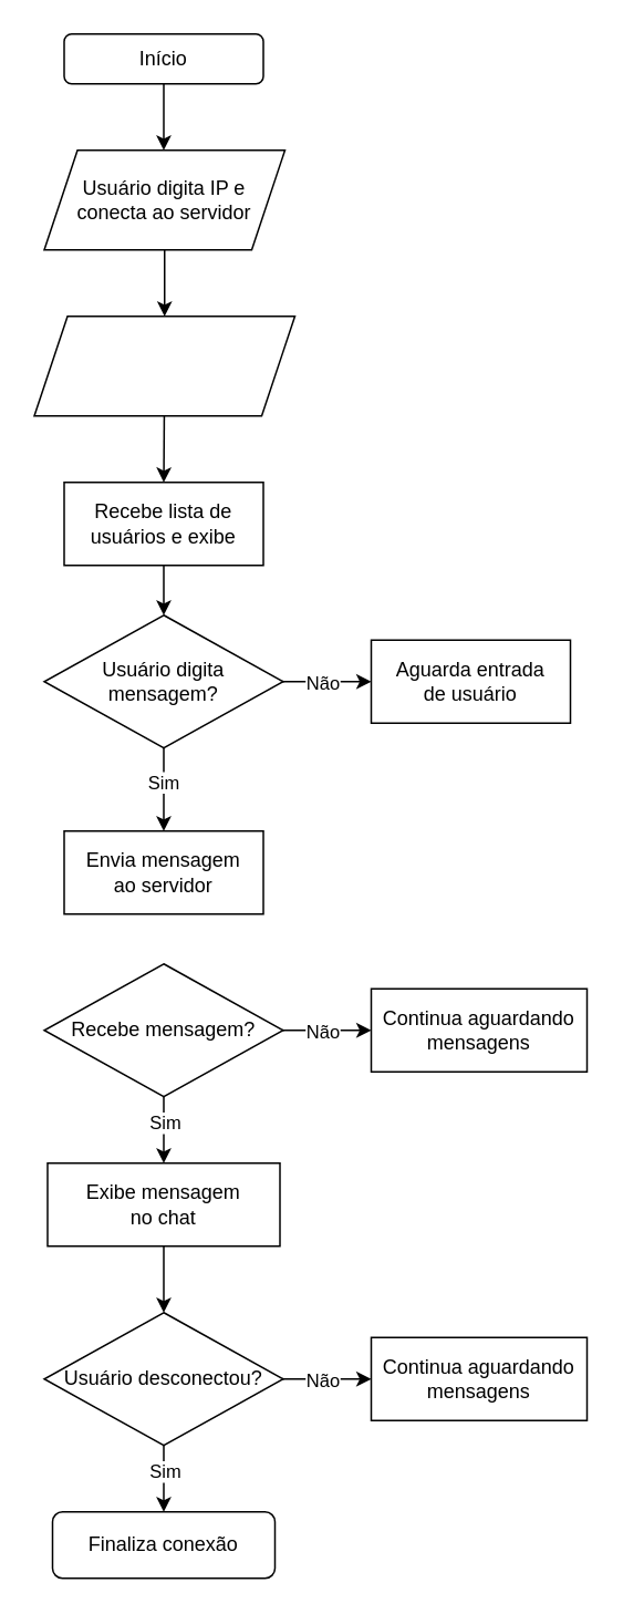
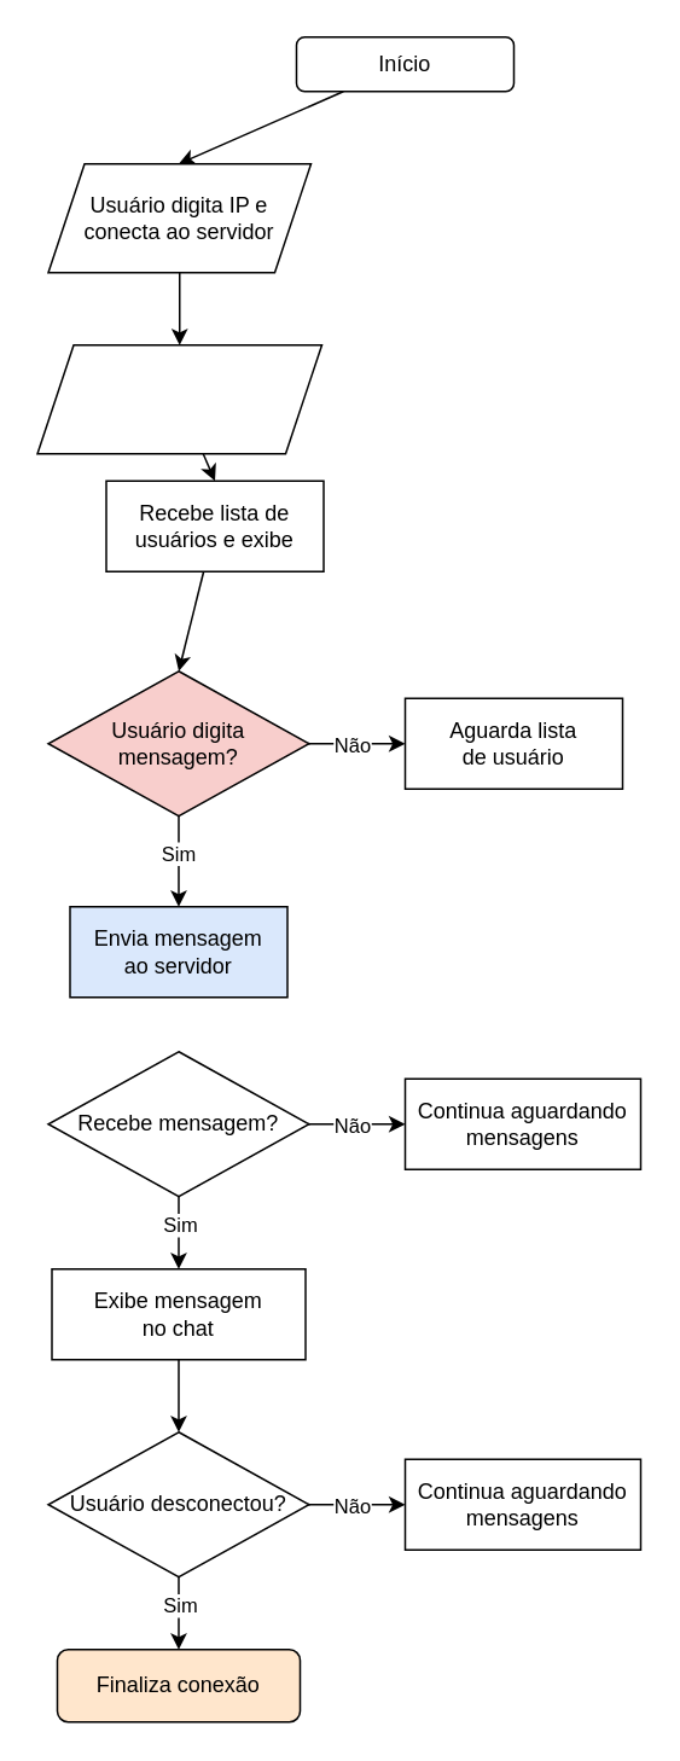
  <mxCell id="0" />
  <mxCell id="1" parent="0" />
  <mxCell id="2" style="edgeStyle=none;html=1;" edge="1" parent="1" source="3"><mxGeometry relative="1" as="geometry"><mxPoint x="98" y="90" as="targetPoint" /></mxGeometry></mxCell>
- <mxCell id="3" value="Início" style="rounded=1;whiteSpace=wrap;html=1;" vertex="1" parent="1"><mxGeometry x="38" y="20" width="120" height="30" as="geometry" /></mxCell>
+ <mxCell id="3" value="Início" style="rounded=1;whiteSpace=wrap;html=1;" vertex="1" parent="1"><mxGeometry x="163" y="20" width="120" height="30" as="geometry" /></mxCell>
  <mxCell id="4" style="edgeStyle=none;html=1;" edge="1" parent="1" source="5"><mxGeometry relative="1" as="geometry"><mxPoint x="98.5" y="190" as="targetPoint" /></mxGeometry></mxCell>
  <mxCell id="5" value="Usuário digita IP e conecta ao servidor" style="shape=parallelogram;perimeter=parallelogramPerimeter;whiteSpace=wrap;html=1;fixedSize=1;" vertex="1" parent="1"><mxGeometry x="26" y="90" width="145" height="60" as="geometry" /></mxCell>
  <mxCell id="6" style="edgeStyle=none;html=1;entryX=0.5;entryY=0;entryDx=0;entryDy=0;" edge="1" parent="1" source="7" target="9"><mxGeometry relative="1" as="geometry" /></mxCell>
  <mxCell id="7" value="&lt;span&gt;&lt;font style=&quot;color: light-dark(rgb(255, 255, 255), rgb(255, 255, 255));&quot;&gt;Envia nome de usuário&lt;/font&gt;&lt;/span&gt;&lt;div&gt;&lt;span&gt;&lt;font style=&quot;color: light-dark(rgb(255, 255, 255), rgb(255, 255, 255));&quot;&gt;ao servidor&lt;/font&gt;&lt;/span&gt;&lt;/div&gt;" style="shape=parallelogram;perimeter=parallelogramPerimeter;whiteSpace=wrap;html=1;fixedSize=1;" vertex="1" parent="1"><mxGeometry x="20" y="190" width="157" height="60" as="geometry" /></mxCell>
  <mxCell id="8" style="edgeStyle=none;html=1;entryX=0.5;entryY=0;entryDx=0;entryDy=0;" edge="1" parent="1" source="9" target="14"><mxGeometry relative="1" as="geometry" /></mxCell>
- <mxCell id="9" value="Recebe lista de usuários e exibe" style="rounded=0;whiteSpace=wrap;html=1;" vertex="1" parent="1"><mxGeometry x="38" y="290" width="120" height="50" as="geometry" /></mxCell>
+ <mxCell id="9" value="Recebe lista de usuários e exibe" style="rounded=0;whiteSpace=wrap;html=1;" vertex="1" parent="1"><mxGeometry x="58" y="265" width="120" height="50" as="geometry" /></mxCell>
  <mxCell id="10" style="edgeStyle=none;html=1;" edge="1" parent="1" source="14"><mxGeometry relative="1" as="geometry"><mxPoint x="223" y="410" as="targetPoint" /></mxGeometry></mxCell>
  <mxCell id="11" value="Não" style="edgeLabel;html=1;align=center;verticalAlign=middle;resizable=0;points=[];" vertex="1" connectable="0" parent="10"><mxGeometry x="-0.207" y="-2" relative="1" as="geometry"><mxPoint x="2" y="-2" as="offset" /></mxGeometry></mxCell>
  <mxCell id="12" style="edgeStyle=none;html=1;" edge="1" parent="1" source="14"><mxGeometry relative="1" as="geometry"><mxPoint x="98" y="500" as="targetPoint" /></mxGeometry></mxCell>
  <mxCell id="13" value="Sim" style="edgeLabel;html=1;align=center;verticalAlign=middle;resizable=0;points=[];" vertex="1" connectable="0" parent="12"><mxGeometry x="-0.213" y="-1" relative="1" as="geometry"><mxPoint as="offset" /></mxGeometry></mxCell>
- <mxCell id="14" value="Usuário digita mensagem?" style="rhombus;whiteSpace=wrap;html=1;" vertex="1" parent="1"><mxGeometry x="26" y="370" width="144" height="80" as="geometry" /></mxCell>
- <mxCell id="15" value="Aguarda entrada&lt;div&gt;de usuário&lt;/div&gt;" style="rounded=0;whiteSpace=wrap;html=1;" vertex="1" parent="1"><mxGeometry x="223" y="385" width="120" height="50" as="geometry" /></mxCell>
- <mxCell id="16" value="Envia mensagem&lt;div&gt;ao servidor&lt;/div&gt;" style="rounded=0;whiteSpace=wrap;html=1;strokeColor=default;" vertex="1" parent="1"><mxGeometry x="38" y="500" width="120" height="50" as="geometry" /></mxCell>
+ <mxCell id="14" value="Usuário digita mensagem?" style="rhombus;whiteSpace=wrap;html=1;fillColor=#f8cecc;" vertex="1" parent="1"><mxGeometry x="26" y="370" width="144" height="80" as="geometry" /></mxCell>
+ <mxCell id="15" value="Aguarda lista&lt;div&gt;de usuário&lt;/div&gt;" style="rounded=0;whiteSpace=wrap;html=1;" vertex="1" parent="1"><mxGeometry x="223" y="385" width="120" height="50" as="geometry" /></mxCell>
+ <mxCell id="16" value="Envia mensagem&lt;div&gt;ao servidor&lt;/div&gt;" style="rounded=0;whiteSpace=wrap;html=1;strokeColor=default;fillColor=#dae8fc;" vertex="1" parent="1"><mxGeometry x="38" y="500" width="120" height="50" as="geometry" /></mxCell>
  <mxCell id="17" style="edgeStyle=none;html=1;" edge="1" parent="1" source="19"><mxGeometry relative="1" as="geometry"><mxPoint x="98" y="700" as="targetPoint" /></mxGeometry></mxCell>
  <mxCell id="18" value="Sim" style="edgeLabel;html=1;align=center;verticalAlign=middle;resizable=0;points=[];" vertex="1" connectable="0" parent="17"><mxGeometry x="-0.25" relative="1" as="geometry"><mxPoint as="offset" /></mxGeometry></mxCell>
  <mxCell id="19" value="Recebe mensagem?" style="rhombus;whiteSpace=wrap;html=1;" vertex="1" parent="1"><mxGeometry x="26" y="580" width="144" height="80" as="geometry" /></mxCell>
  <mxCell id="20" style="edgeStyle=none;html=1;" edge="1" parent="1"><mxGeometry relative="1" as="geometry"><mxPoint x="223" y="620" as="targetPoint" /><mxPoint x="170" y="620" as="sourcePoint" /></mxGeometry></mxCell>
  <mxCell id="21" value="Não" style="edgeLabel;html=1;align=center;verticalAlign=middle;resizable=0;points=[];" vertex="1" connectable="0" parent="20"><mxGeometry x="-0.207" y="-2" relative="1" as="geometry"><mxPoint x="2" y="-2" as="offset" /></mxGeometry></mxCell>
  <mxCell id="22" value="Continua aguardando mensagens" style="rounded=0;whiteSpace=wrap;html=1;" vertex="1" parent="1"><mxGeometry x="223" y="595" width="130" height="50" as="geometry" /></mxCell>
  <mxCell id="23" style="edgeStyle=none;html=1;" edge="1" parent="1" source="24"><mxGeometry relative="1" as="geometry"><mxPoint x="98" y="790" as="targetPoint" /></mxGeometry></mxCell>
  <mxCell id="24" value="Exibe mensagem&lt;div&gt;no chat&lt;/div&gt;" style="rounded=0;whiteSpace=wrap;html=1;" vertex="1" parent="1"><mxGeometry x="28" y="700" width="140" height="50" as="geometry" /></mxCell>
  <mxCell id="25" style="edgeStyle=none;html=1;" edge="1" parent="1" source="27"><mxGeometry relative="1" as="geometry"><mxPoint x="98" y="910" as="targetPoint" /></mxGeometry></mxCell>
  <mxCell id="26" value="Sim" style="edgeLabel;html=1;align=center;verticalAlign=middle;resizable=0;points=[];" vertex="1" connectable="0" parent="25"><mxGeometry x="-0.25" relative="1" as="geometry"><mxPoint as="offset" /></mxGeometry></mxCell>
  <mxCell id="27" value="Usuário desconectou?" style="rhombus;whiteSpace=wrap;html=1;" vertex="1" parent="1"><mxGeometry x="26" y="790" width="144" height="80" as="geometry" /></mxCell>
  <mxCell id="28" style="edgeStyle=none;html=1;" edge="1" parent="1"><mxGeometry relative="1" as="geometry"><mxPoint x="223" y="830" as="targetPoint" /><mxPoint x="170" y="830" as="sourcePoint" /></mxGeometry></mxCell>
  <mxCell id="29" value="Não" style="edgeLabel;html=1;align=center;verticalAlign=middle;resizable=0;points=[];" vertex="1" connectable="0" parent="28"><mxGeometry x="-0.207" y="-2" relative="1" as="geometry"><mxPoint x="2" y="-2" as="offset" /></mxGeometry></mxCell>
  <mxCell id="30" value="Continua aguardando mensagens" style="rounded=0;whiteSpace=wrap;html=1;" vertex="1" parent="1"><mxGeometry x="223" y="805" width="130" height="50" as="geometry" /></mxCell>
- <mxCell id="31" value="Finaliza conexão" style="rounded=1;whiteSpace=wrap;html=1;" vertex="1" parent="1"><mxGeometry x="31" y="910" width="134" height="40" as="geometry" /></mxCell>
+ <mxCell id="31" value="Finaliza conexão" style="rounded=1;whiteSpace=wrap;html=1;fillColor=#ffe6cc;" vertex="1" parent="1"><mxGeometry x="31" y="910" width="134" height="40" as="geometry" /></mxCell>
